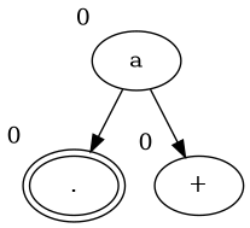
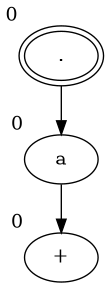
  digraph {
    node [peripheries=1 xlabel=0]
    n1 [label="." peripheries=2]
    n2 [label=a]
    n3 [label="+"]
-   n2 -> n1
+   n1 -> n2
    n2 -> n3
  }
